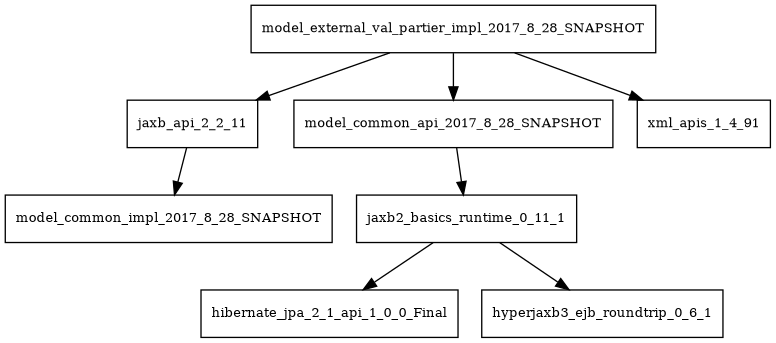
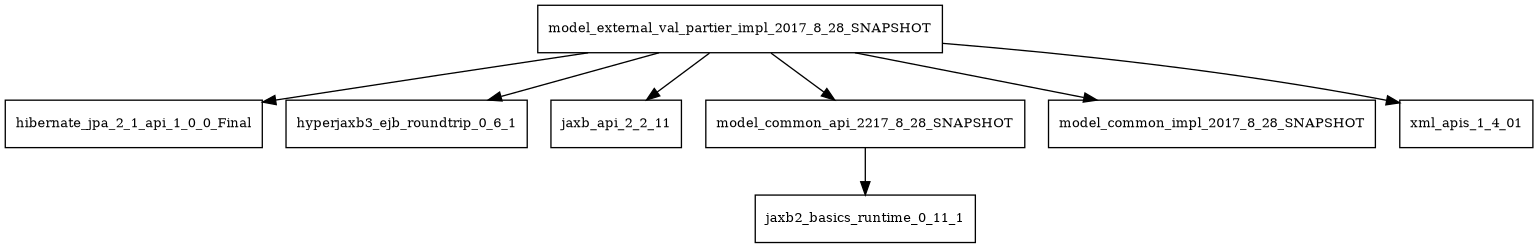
  digraph {
    node [fontsize=10.0 shape=box]
    model_external_val_partier_impl_2017_8_28_SNAPSHOT
    hibernate_jpa_2_1_api_1_0_0_Final
    hyperjaxb3_ejb_roundtrip_0_6_1
    jaxb_api_2_2_11
-   model_common_api_2017_8_28_SNAPSHOT
+   model_common_api_2017_8_28_SNAPSHOT [label=model_common_api_2217_8_28_SNAPSHOT]
    model_common_impl_2017_8_28_SNAPSHOT
-   xml_apis_1_4_01 [label=xml_apis_1_4_91]
+   xml_apis_1_4_01
    jaxb2_basics_runtime_0_11_1
-   jaxb2_basics_runtime_0_11_1 -> hibernate_jpa_2_1_api_1_0_0_Final
-   jaxb2_basics_runtime_0_11_1 -> hyperjaxb3_ejb_roundtrip_0_6_1
+   model_external_val_partier_impl_2017_8_28_SNAPSHOT -> hibernate_jpa_2_1_api_1_0_0_Final
+   model_external_val_partier_impl_2017_8_28_SNAPSHOT -> hyperjaxb3_ejb_roundtrip_0_6_1
    model_external_val_partier_impl_2017_8_28_SNAPSHOT -> jaxb_api_2_2_11
    model_external_val_partier_impl_2017_8_28_SNAPSHOT -> model_common_api_2017_8_28_SNAPSHOT
-   jaxb_api_2_2_11 -> model_common_impl_2017_8_28_SNAPSHOT
+   model_external_val_partier_impl_2017_8_28_SNAPSHOT -> model_common_impl_2017_8_28_SNAPSHOT
    model_external_val_partier_impl_2017_8_28_SNAPSHOT -> xml_apis_1_4_01
    model_common_api_2017_8_28_SNAPSHOT -> jaxb2_basics_runtime_0_11_1
  }
